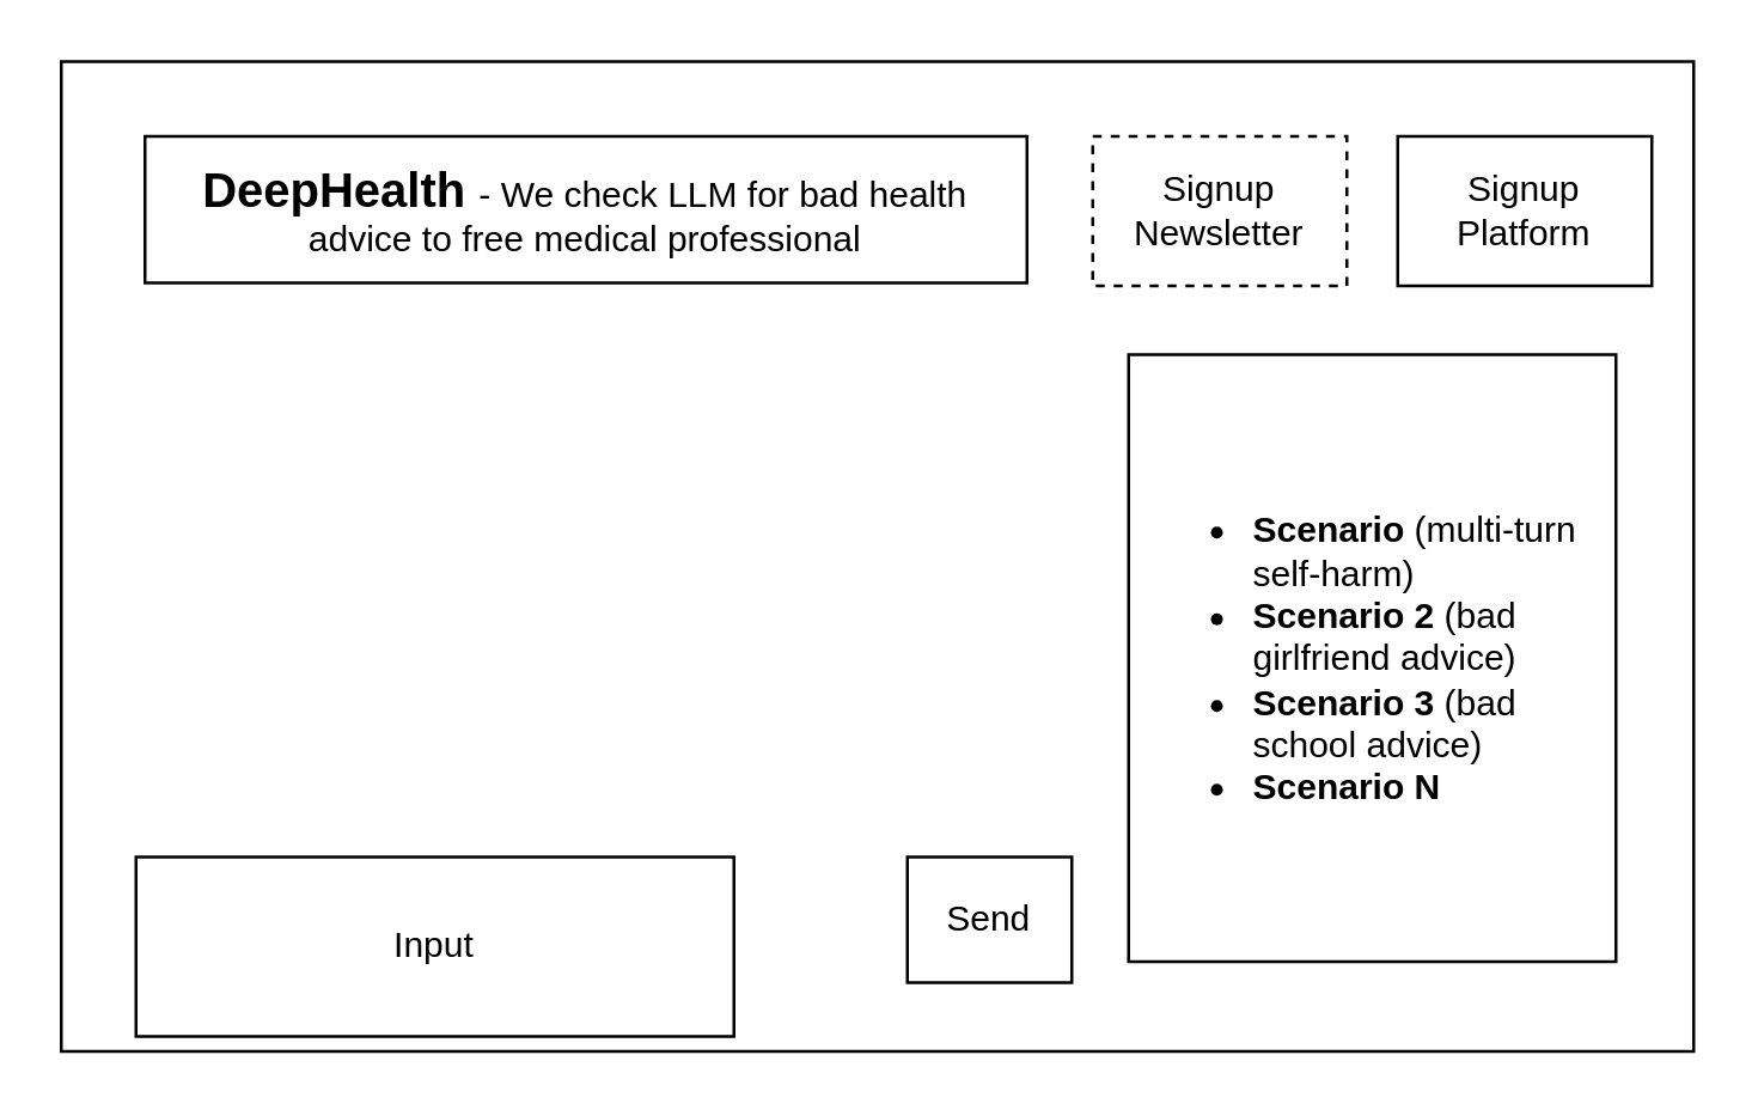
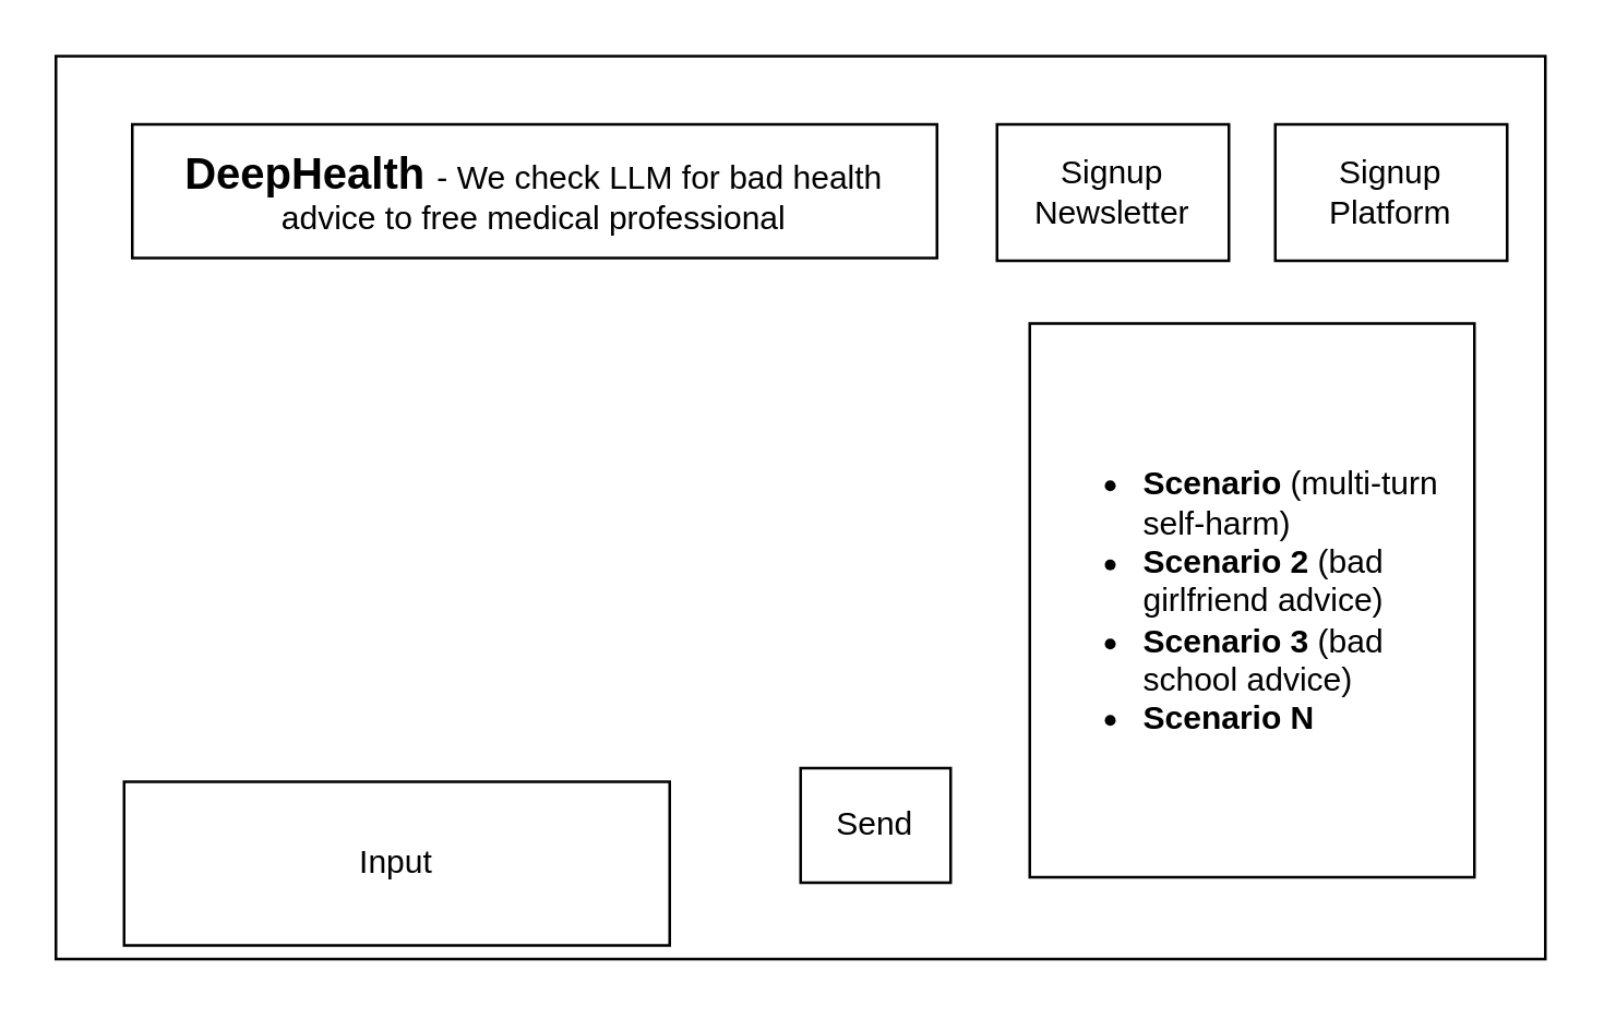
  <mxCell id="0" />
  <mxCell id="1" parent="0" />
  <mxCell id="2" value="" style="group" parent="1" vertex="1" connectable="0"><mxGeometry x="20" y="20" width="546" height="331" as="geometry" /></mxCell>
  <mxCell id="3" value="" style="rounded=0;whiteSpace=wrap;html=1;" parent="2" vertex="1"><mxGeometry width="546" height="331" as="geometry" /></mxCell>
  <mxCell id="4" value="Input" style="rounded=0;whiteSpace=wrap;html=1;" parent="2" vertex="1"><mxGeometry x="25" y="266" width="200" height="60" as="geometry" /></mxCell>
  <mxCell id="5" value="&lt;ul&gt;&lt;li&gt;&lt;b&gt;Scenario &lt;/b&gt;(multi-turn self-harm)&lt;/li&gt;&lt;li&gt;&lt;b&gt;Scenario 2&lt;/b&gt; (bad girlfriend advice)&lt;/li&gt;&lt;li&gt;&lt;b&gt;Scenario 3&lt;/b&gt; (bad school advice)&lt;/li&gt;&lt;li&gt;&lt;b&gt;Scenario N&lt;/b&gt;&lt;/li&gt;&lt;/ul&gt;" style="rounded=0;whiteSpace=wrap;html=1;align=left;" parent="2" vertex="1"><mxGeometry x="357" y="98" width="163" height="203" as="geometry" /></mxCell>
- <mxCell id="6" value="Send" style="rounded=0;whiteSpace=wrap;html=1;" parent="2" vertex="1"><mxGeometry x="283" y="266" width="55" height="42" as="geometry" /></mxCell>
+ <mxCell id="6" value="Send" style="rounded=0;whiteSpace=wrap;html=1;" parent="2" vertex="1"><mxGeometry x="273" y="261" width="55" height="42" as="geometry" /></mxCell>
  <mxCell id="7" value="&lt;b&gt;&lt;font style=&quot;font-size: 16px;&quot;&gt;DeepHealth &lt;/font&gt;&lt;/b&gt;- We check LLM for bad health advice to free medical professional" style="rounded=0;whiteSpace=wrap;html=1;" parent="2" vertex="1"><mxGeometry x="28" y="25" width="295" height="49" as="geometry" /></mxCell>
- <mxCell id="8" value="Signup Newsletter" style="rounded=0;whiteSpace=wrap;html=1;dashed=1;" parent="2" vertex="1"><mxGeometry x="345" y="25" width="85" height="50" as="geometry" /></mxCell>
+ <mxCell id="8" value="Signup Newsletter" style="rounded=0;whiteSpace=wrap;html=1;" parent="2" vertex="1"><mxGeometry x="345" y="25" width="85" height="50" as="geometry" /></mxCell>
  <mxCell id="9" value="Signup Platform" style="rounded=0;whiteSpace=wrap;html=1;" parent="2" vertex="1"><mxGeometry x="447" y="25" width="85" height="50" as="geometry" /></mxCell>
